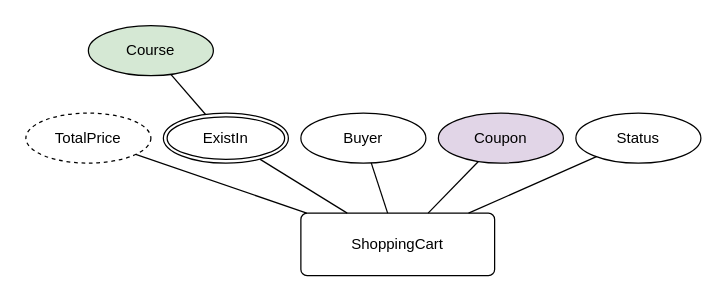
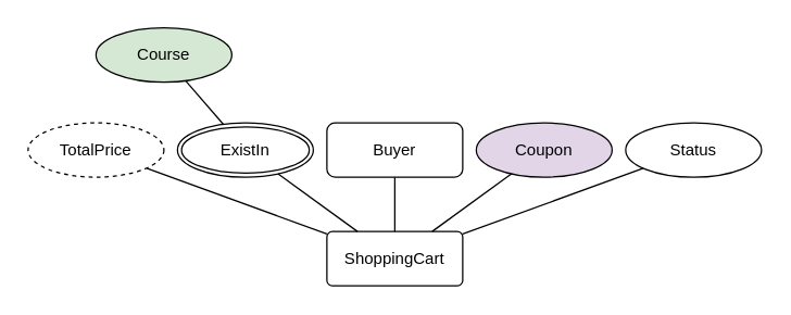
  <mxCell id="0" />
  <mxCell id="1" parent="0" />
- <mxCell id="2" value="ShoppingCart" style="rounded=1;arcSize=10;whiteSpace=wrap;html=1;align=center;" parent="1" vertex="1"><mxGeometry x="240" y="170" width="155" height="50" as="geometry" /></mxCell>
+ <mxCell id="2" value="ShoppingCart" style="rounded=1;arcSize=10;whiteSpace=wrap;html=1;align=center;" parent="1" vertex="1"><mxGeometry x="240" y="170" width="100" height="40" as="geometry" /></mxCell>
  <mxCell id="3" value="ExistIn" style="ellipse;shape=doubleEllipse;margin=3;whiteSpace=wrap;html=1;align=center;" parent="1" vertex="1"><mxGeometry x="130" y="90" width="100" height="40" as="geometry" /></mxCell>
  <mxCell id="4" value="Course" style="ellipse;whiteSpace=wrap;html=1;align=center;fillColor=#d5e8d4;" parent="1" vertex="1"><mxGeometry x="70" y="20" width="100" height="40" as="geometry" /></mxCell>
  <mxCell id="5" value="" style="endArrow=none;html=1;rounded=0;" parent="1" source="3" target="2" edge="1"><mxGeometry relative="1" as="geometry"><mxPoint x="110" y="180" as="sourcePoint" /><mxPoint x="270" y="180" as="targetPoint" /></mxGeometry></mxCell>
  <mxCell id="6" value="" style="endArrow=none;html=1;rounded=0;" parent="1" source="4" target="3" edge="1"><mxGeometry relative="1" as="geometry"><mxPoint x="191" y="136" as="sourcePoint" /><mxPoint x="260" y="170" as="targetPoint" /></mxGeometry></mxCell>
- <mxCell id="7" value="Buyer" style="ellipse;whiteSpace=wrap;html=1;align=center;" parent="1" vertex="1"><mxGeometry x="240" y="90" width="100" height="40" as="geometry" /></mxCell>
+ <mxCell id="7" value="Buyer" style="whiteSpace=wrap;html=1;align=center;rounded=1;" parent="1" vertex="1"><mxGeometry x="240" y="90" width="100" height="40" as="geometry" /></mxCell>
  <mxCell id="8" value="" style="endArrow=none;html=1;rounded=0;" parent="1" source="7" target="2" edge="1"><mxGeometry relative="1" as="geometry"><mxPoint x="410" y="220" as="sourcePoint" /><mxPoint x="570" y="220" as="targetPoint" /></mxGeometry></mxCell>
  <mxCell id="9" value="Coupon" style="ellipse;whiteSpace=wrap;html=1;align=center;fillColor=#e1d5e7;" parent="1" vertex="1"><mxGeometry x="350" y="90" width="100" height="40" as="geometry" /></mxCell>
  <mxCell id="10" value="" style="endArrow=none;html=1;rounded=0;" parent="1" source="2" target="9" edge="1"><mxGeometry relative="1" as="geometry"><mxPoint x="360" y="170" as="sourcePoint" /><mxPoint x="520" y="170" as="targetPoint" /></mxGeometry></mxCell>
  <mxCell id="11" value="Status" style="ellipse;whiteSpace=wrap;html=1;align=center;" parent="1" vertex="1"><mxGeometry x="460" y="90" width="100" height="40" as="geometry" /></mxCell>
  <mxCell id="12" value="" style="endArrow=none;html=1;rounded=0;" parent="1" source="2" target="11" edge="1"><mxGeometry relative="1" as="geometry"><mxPoint x="380" y="180" as="sourcePoint" /><mxPoint x="540" y="180" as="targetPoint" /></mxGeometry></mxCell>
  <mxCell id="13" value="TotalPrice" style="ellipse;whiteSpace=wrap;html=1;align=center;dashed=1;" parent="1" vertex="1"><mxGeometry x="20" y="90" width="100" height="40" as="geometry" /></mxCell>
  <mxCell id="14" value="" style="endArrow=none;html=1;rounded=0;" parent="1" source="13" target="2" edge="1"><mxGeometry relative="1" as="geometry"><mxPoint x="90" y="180" as="sourcePoint" /><mxPoint x="250" y="180" as="targetPoint" /></mxGeometry></mxCell>
